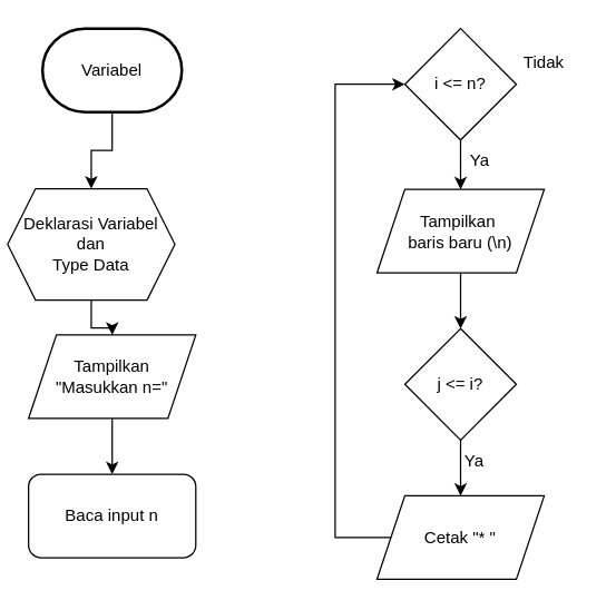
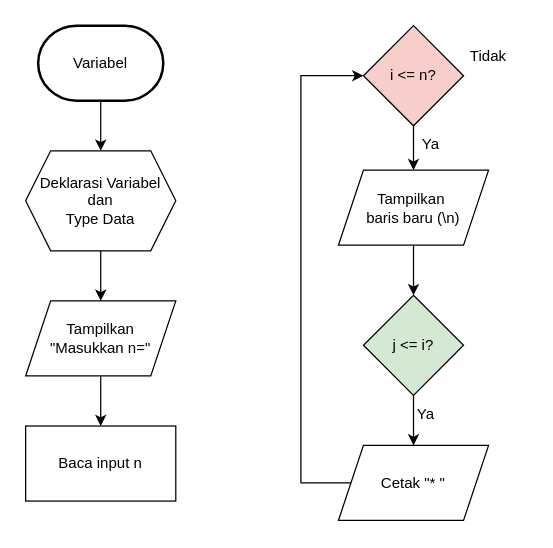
  <mxCell id="0" />
  <mxCell id="1" parent="0" />
  <mxCell id="2" style="edgeStyle=orthogonalEdgeStyle;rounded=0;orthogonalLoop=1;jettySize=auto;html=1;entryX=0.5;entryY=0;entryDx=0;entryDy=0;" edge="1" parent="1" source="3" target="5"><mxGeometry relative="1" as="geometry" /></mxCell>
  <mxCell id="3" value="Variabel" style="strokeWidth=2;html=1;shape=mxgraph.flowchart.terminator;whiteSpace=wrap;" vertex="1" parent="1"><mxGeometry x="30" y="20" width="100" height="60" as="geometry" /></mxCell>
  <mxCell id="4" style="edgeStyle=orthogonalEdgeStyle;rounded=0;orthogonalLoop=1;jettySize=auto;html=1;entryX=0.5;entryY=0;entryDx=0;entryDy=0;" edge="1" parent="1" source="5" target="7"><mxGeometry relative="1" as="geometry" /></mxCell>
- <mxCell id="5" value="Deklarasi Variabel&lt;br&gt;dan&lt;br&gt;Type Data" style="shape=hexagon;perimeter=hexagonPerimeter2;whiteSpace=wrap;html=1;fixedSize=1;" vertex="1" parent="1"><mxGeometry x="5" y="135" width="120" height="80" as="geometry" /></mxCell>
+ <mxCell id="5" value="Deklarasi Variabel&lt;br&gt;dan&lt;br&gt;Type Data" style="shape=hexagon;perimeter=hexagonPerimeter2;whiteSpace=wrap;html=1;fixedSize=1;" vertex="1" parent="1"><mxGeometry x="20" y="120" width="120" height="80" as="geometry" /></mxCell>
  <mxCell id="6" style="edgeStyle=orthogonalEdgeStyle;rounded=0;orthogonalLoop=1;jettySize=auto;html=1;entryX=0.5;entryY=0;entryDx=0;entryDy=0;" edge="1" parent="1" source="7" target="8"><mxGeometry relative="1" as="geometry" /></mxCell>
  <mxCell id="7" value="Tampilkan &lt;br&gt;&quot;Masukkan n=&quot;" style="shape=parallelogram;perimeter=parallelogramPerimeter;whiteSpace=wrap;html=1;fixedSize=1;" vertex="1" parent="1"><mxGeometry x="20" y="240" width="120" height="60" as="geometry" /></mxCell>
- <mxCell id="8" value="Baca input n" style="whiteSpace=wrap;html=1;rounded=1;" vertex="1" parent="1"><mxGeometry x="20" y="340" width="120" height="60" as="geometry" /></mxCell>
+ <mxCell id="8" value="Baca input n" style="rounded=0;whiteSpace=wrap;html=1;" vertex="1" parent="1"><mxGeometry x="20" y="340" width="120" height="60" as="geometry" /></mxCell>
  <mxCell id="9" style="edgeStyle=orthogonalEdgeStyle;rounded=0;orthogonalLoop=1;jettySize=auto;html=1;entryX=0.5;entryY=0;entryDx=0;entryDy=0;" edge="1" parent="1" source="10" target="16"><mxGeometry relative="1" as="geometry" /></mxCell>
- <mxCell id="10" value="i &amp;lt;= n?" style="rhombus;whiteSpace=wrap;html=1;" vertex="1" parent="1"><mxGeometry x="290" y="20" width="80" height="80" as="geometry" /></mxCell>
+ <mxCell id="10" value="i &amp;lt;= n?" style="rhombus;whiteSpace=wrap;html=1;fillColor=#f8cecc;" vertex="1" parent="1"><mxGeometry x="290" y="20" width="80" height="80" as="geometry" /></mxCell>
  <mxCell id="11" style="edgeStyle=orthogonalEdgeStyle;rounded=0;orthogonalLoop=1;jettySize=auto;html=1;entryX=0.5;entryY=0;entryDx=0;entryDy=0;" edge="1" parent="1" source="12" target="14"><mxGeometry relative="1" as="geometry" /></mxCell>
- <mxCell id="12" value="j &lt;span class=&quot;hljs-operator&quot;&gt;&amp;lt;=&lt;/span&gt; i?" style="rhombus;whiteSpace=wrap;html=1;" vertex="1" parent="1"><mxGeometry x="290" y="235.5" width="80" height="80" as="geometry" /></mxCell>
+ <mxCell id="12" value="j &lt;span class=&quot;hljs-operator&quot;&gt;&amp;lt;=&lt;/span&gt; i?" style="rhombus;whiteSpace=wrap;html=1;fillColor=#d5e8d4;" vertex="1" parent="1"><mxGeometry x="290" y="235.5" width="80" height="80" as="geometry" /></mxCell>
  <mxCell id="13" style="edgeStyle=orthogonalEdgeStyle;rounded=0;orthogonalLoop=1;jettySize=auto;html=1;entryX=0;entryY=0.5;entryDx=0;entryDy=0;" edge="1" parent="1" source="14" target="10"><mxGeometry relative="1" as="geometry"><Array as="points"><mxPoint x="240" y="386" /><mxPoint x="240" y="60" /></Array></mxGeometry></mxCell>
  <mxCell id="14" value="Cetak &quot;* &quot;" style="shape=parallelogram;perimeter=parallelogramPerimeter;whiteSpace=wrap;html=1;fixedSize=1;" vertex="1" parent="1"><mxGeometry x="270" y="355.5" width="120" height="60" as="geometry" /></mxCell>
  <mxCell id="15" style="edgeStyle=orthogonalEdgeStyle;rounded=0;orthogonalLoop=1;jettySize=auto;html=1;entryX=0.5;entryY=0;entryDx=0;entryDy=0;" edge="1" parent="1" source="16" target="12"><mxGeometry relative="1" as="geometry" /></mxCell>
  <mxCell id="16" value="Tampilkan&amp;nbsp;&lt;br&gt;baris baru (\n)" style="shape=parallelogram;perimeter=parallelogramPerimeter;whiteSpace=wrap;html=1;fixedSize=1;" vertex="1" parent="1"><mxGeometry x="270" y="135.5" width="120" height="60" as="geometry" /></mxCell>
  <mxCell id="17" value="Ya" style="text;html=1;align=center;verticalAlign=middle;whiteSpace=wrap;rounded=0;" vertex="1" parent="1"><mxGeometry x="314" y="100" width="60" height="30" as="geometry" /></mxCell>
  <mxCell id="18" value="Tidak" style="text;html=1;align=center;verticalAlign=middle;whiteSpace=wrap;rounded=0;" vertex="1" parent="1"><mxGeometry x="360" y="30" width="60" height="30" as="geometry" /></mxCell>
  <mxCell id="19" value="Ya" style="text;html=1;align=center;verticalAlign=middle;whiteSpace=wrap;rounded=0;" vertex="1" parent="1"><mxGeometry x="310" y="315.5" width="60" height="30" as="geometry" /></mxCell>
